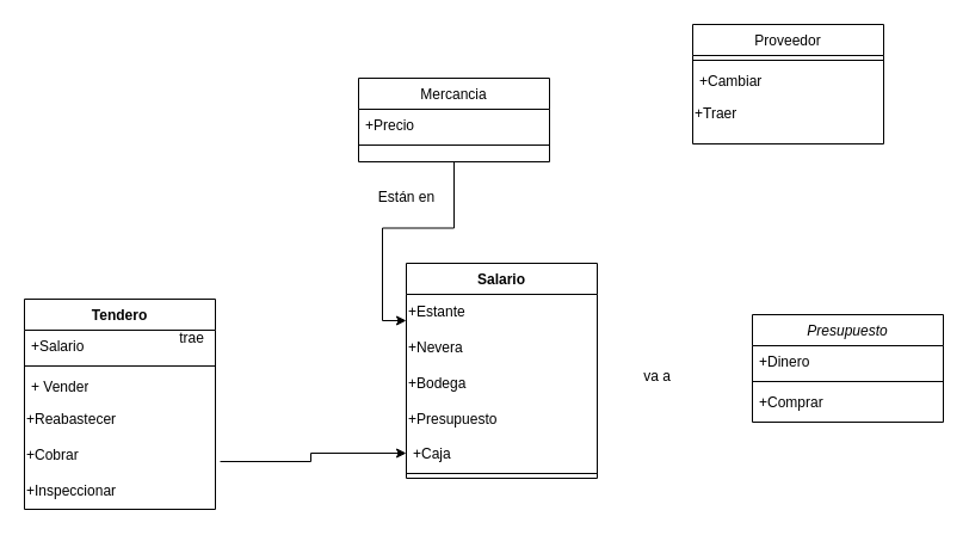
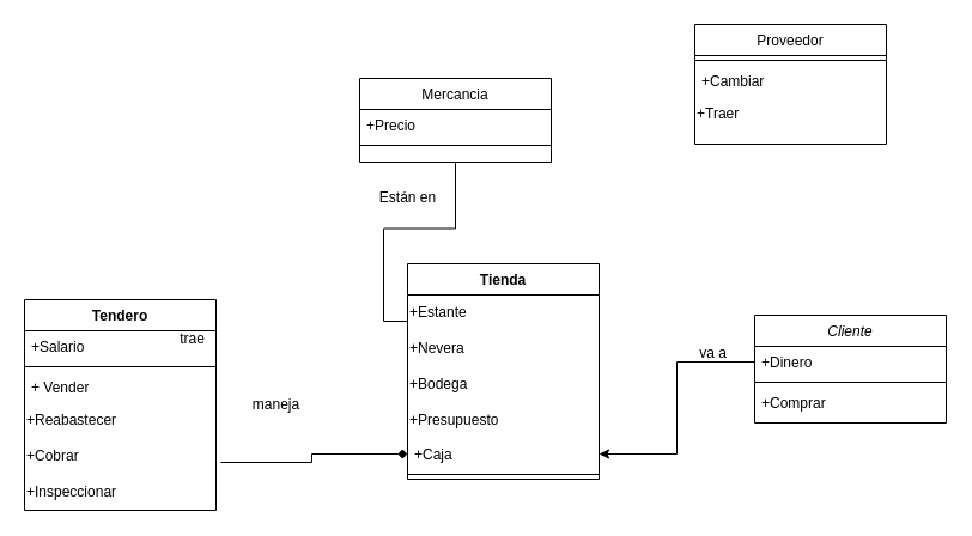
  <mxCell id="0" />
  <mxCell id="1" parent="0" />
- <mxCell id="2" value="Presupuesto" style="swimlane;fontStyle=2;align=center;verticalAlign=top;childLayout=stackLayout;horizontal=1;startSize=26;horizontalStack=0;resizeParent=1;resizeLast=0;collapsible=1;marginBottom=0;rounded=0;shadow=0;strokeWidth=1;" vertex="1" parent="1"><mxGeometry x="630" y="263" width="160" height="90" as="geometry"><mxRectangle x="230" y="140" width="160" height="26" as="alternateBounds" /></mxGeometry></mxCell>
+ <mxCell id="2" value="Cliente" style="swimlane;fontStyle=2;align=center;verticalAlign=top;childLayout=stackLayout;horizontal=1;startSize=26;horizontalStack=0;resizeParent=1;resizeLast=0;collapsible=1;marginBottom=0;rounded=0;shadow=0;strokeWidth=1;" vertex="1" parent="1"><mxGeometry x="630" y="263" width="160" height="90" as="geometry"><mxRectangle x="230" y="140" width="160" height="26" as="alternateBounds" /></mxGeometry></mxCell>
  <mxCell id="3" value="+Dinero" style="text;align=left;verticalAlign=top;spacingLeft=4;spacingRight=4;overflow=hidden;rotatable=0;points=[[0,0.5],[1,0.5]];portConstraint=eastwest;" vertex="1" parent="2"><mxGeometry y="26" width="160" height="26" as="geometry" /></mxCell>
  <mxCell id="4" value="" style="line;html=1;strokeWidth=1;align=left;verticalAlign=middle;spacingTop=-1;spacingLeft=3;spacingRight=3;rotatable=0;labelPosition=right;points=[];portConstraint=eastwest;" vertex="1" parent="2"><mxGeometry y="52" width="160" height="8" as="geometry" /></mxCell>
  <mxCell id="5" value="+Comprar" style="text;align=left;verticalAlign=top;spacingLeft=4;spacingRight=4;overflow=hidden;rotatable=0;points=[[0,0.5],[1,0.5]];portConstraint=eastwest;" vertex="1" parent="2"><mxGeometry y="60" width="160" height="26" as="geometry" /></mxCell>
  <mxCell id="6" value="Proveedor" style="swimlane;fontStyle=0;align=center;verticalAlign=top;childLayout=stackLayout;horizontal=1;startSize=26;horizontalStack=0;resizeParent=1;resizeLast=0;collapsible=1;marginBottom=0;rounded=0;shadow=0;strokeWidth=1;" vertex="1" parent="1"><mxGeometry x="580" y="20" width="160" height="100" as="geometry"><mxRectangle x="550" y="140" width="160" height="26" as="alternateBounds" /></mxGeometry></mxCell>
  <mxCell id="7" value="" style="line;html=1;strokeWidth=1;align=left;verticalAlign=middle;spacingTop=-1;spacingLeft=3;spacingRight=3;rotatable=0;labelPosition=right;points=[];portConstraint=eastwest;" vertex="1" parent="6"><mxGeometry y="26" width="160" height="8" as="geometry" /></mxCell>
  <mxCell id="8" value="+Cambiar" style="text;align=left;verticalAlign=top;spacingLeft=4;spacingRight=4;overflow=hidden;rotatable=0;points=[[0,0.5],[1,0.5]];portConstraint=eastwest;rounded=0;shadow=0;html=0;" vertex="1" parent="6"><mxGeometry y="34" width="160" height="26" as="geometry" /></mxCell>
  <mxCell id="9" value="+Traer" style="text;html=1;align=left;verticalAlign=middle;resizable=0;points=[];autosize=1;strokeColor=none;fillColor=none;" vertex="1" parent="6"><mxGeometry y="60" width="160" height="30" as="geometry" /></mxCell>
- <mxCell id="10" value="&lt;font style=&quot;vertical-align: inherit;&quot;&gt;&lt;font style=&quot;vertical-align: inherit;&quot;&gt;Salario&lt;/font&gt;&lt;/font&gt;" style="swimlane;fontStyle=1;align=center;verticalAlign=top;childLayout=stackLayout;horizontal=1;startSize=26;horizontalStack=0;resizeParent=1;resizeParentMax=0;resizeLast=0;collapsible=1;marginBottom=0;whiteSpace=wrap;html=1;" vertex="1" parent="1"><mxGeometry x="340" y="220" width="160" height="180" as="geometry" /></mxCell>
+ <mxCell id="10" value="&lt;font style=&quot;vertical-align: inherit;&quot;&gt;&lt;font style=&quot;vertical-align: inherit;&quot;&gt;Tienda&lt;/font&gt;&lt;/font&gt;" style="swimlane;fontStyle=1;align=center;verticalAlign=top;childLayout=stackLayout;horizontal=1;startSize=26;horizontalStack=0;resizeParent=1;resizeParentMax=0;resizeLast=0;collapsible=1;marginBottom=0;whiteSpace=wrap;html=1;" vertex="1" parent="1"><mxGeometry x="340" y="220" width="160" height="180" as="geometry" /></mxCell>
  <mxCell id="11" value="+Estante" style="text;html=1;align=left;verticalAlign=middle;resizable=0;points=[];autosize=1;strokeColor=none;fillColor=none;" vertex="1" parent="10"><mxGeometry y="26" width="160" height="30" as="geometry" /></mxCell>
  <mxCell id="12" value="+Nevera" style="text;html=1;align=left;verticalAlign=middle;resizable=0;points=[];autosize=1;strokeColor=none;fillColor=none;" vertex="1" parent="10"><mxGeometry y="56" width="160" height="30" as="geometry" /></mxCell>
  <mxCell id="13" value="+Bodega" style="text;html=1;align=left;verticalAlign=middle;resizable=0;points=[];autosize=1;strokeColor=none;fillColor=none;" vertex="1" parent="10"><mxGeometry y="86" width="160" height="30" as="geometry" /></mxCell>
  <mxCell id="14" value="+Presupuesto" style="text;html=1;align=left;verticalAlign=middle;resizable=0;points=[];autosize=1;strokeColor=none;fillColor=none;" vertex="1" parent="10"><mxGeometry y="116" width="160" height="30" as="geometry" /></mxCell>
  <mxCell id="15" value="+Caja" style="text;align=left;verticalAlign=top;spacingLeft=4;spacingRight=4;overflow=hidden;rotatable=0;points=[[0,0.5],[1,0.5]];portConstraint=eastwest;rounded=0;shadow=0;html=0;" vertex="1" parent="10"><mxGeometry y="146" width="160" height="26" as="geometry" /></mxCell>
  <mxCell id="16" value="" style="line;strokeWidth=1;fillColor=none;align=left;verticalAlign=middle;spacingTop=-1;spacingLeft=3;spacingRight=3;rotatable=0;labelPosition=right;points=[];portConstraint=eastwest;strokeColor=inherit;" vertex="1" parent="10"><mxGeometry y="172" width="160" height="8" as="geometry" /></mxCell>
  <mxCell id="17" value="&lt;font style=&quot;vertical-align: inherit;&quot;&gt;&lt;font style=&quot;vertical-align: inherit;&quot;&gt;&lt;font style=&quot;vertical-align: inherit;&quot;&gt;&lt;font style=&quot;vertical-align: inherit;&quot;&gt;Tendero&lt;/font&gt;&lt;/font&gt;&lt;/font&gt;&lt;/font&gt;" style="swimlane;fontStyle=1;align=center;verticalAlign=top;childLayout=stackLayout;horizontal=1;startSize=26;horizontalStack=0;resizeParent=1;resizeParentMax=0;resizeLast=0;collapsible=1;marginBottom=0;whiteSpace=wrap;html=1;" vertex="1" parent="1"><mxGeometry x="20" y="250" width="160" height="176" as="geometry" /></mxCell>
  <mxCell id="18" value="+Salario" style="text;align=left;verticalAlign=top;spacingLeft=4;spacingRight=4;overflow=hidden;rotatable=0;points=[[0,0.5],[1,0.5]];portConstraint=eastwest;" vertex="1" parent="17"><mxGeometry y="26" width="160" height="26" as="geometry" /></mxCell>
  <mxCell id="19" value="" style="line;strokeWidth=1;fillColor=none;align=left;verticalAlign=middle;spacingTop=-1;spacingLeft=3;spacingRight=3;rotatable=0;labelPosition=right;points=[];portConstraint=eastwest;strokeColor=inherit;" vertex="1" parent="17"><mxGeometry y="52" width="160" height="8" as="geometry" /></mxCell>
  <mxCell id="20" value="+ Vender" style="text;strokeColor=none;fillColor=none;align=left;verticalAlign=top;spacingLeft=4;spacingRight=4;overflow=hidden;rotatable=0;points=[[0,0.5],[1,0.5]];portConstraint=eastwest;whiteSpace=wrap;html=1;" vertex="1" parent="17"><mxGeometry y="60" width="160" height="26" as="geometry" /></mxCell>
  <mxCell id="21" value="+Reabastecer" style="text;html=1;align=left;verticalAlign=middle;resizable=0;points=[];autosize=1;strokeColor=none;fillColor=none;" vertex="1" parent="17"><mxGeometry y="86" width="160" height="30" as="geometry" /></mxCell>
  <mxCell id="22" value="+Cobrar" style="text;html=1;align=left;verticalAlign=middle;resizable=0;points=[];autosize=1;strokeColor=none;fillColor=none;" vertex="1" parent="17"><mxGeometry y="116" width="160" height="30" as="geometry" /></mxCell>
  <mxCell id="23" value="+Inspeccionar" style="text;html=1;align=left;verticalAlign=middle;resizable=0;points=[];autosize=1;strokeColor=none;fillColor=none;" vertex="1" parent="17"><mxGeometry y="146" width="160" height="30" as="geometry" /></mxCell>
- <mxCell id="24" value="" style="edgeStyle=orthogonalEdgeStyle;rounded=0;orthogonalLoop=1;jettySize=auto;html=1;entryX=0;entryY=0.733;entryDx=0;entryDy=0;entryPerimeter=0;" edge="1" parent="1" source="25" target="11"><mxGeometry relative="1" as="geometry" /></mxCell>
+ <mxCell id="24" value="" style="edgeStyle=orthogonalEdgeStyle;rounded=0;orthogonalLoop=1;jettySize=auto;html=1;entryX=0;entryY=0.733;entryDx=0;entryDy=0;entryPerimeter=0;endArrow=none;" edge="1" parent="1" source="25" target="11"><mxGeometry relative="1" as="geometry" /></mxCell>
  <mxCell id="25" value="Mercancia" style="swimlane;fontStyle=0;align=center;verticalAlign=top;childLayout=stackLayout;horizontal=1;startSize=26;horizontalStack=0;resizeParent=1;resizeLast=0;collapsible=1;marginBottom=0;rounded=0;shadow=0;strokeWidth=1;" vertex="1" parent="1"><mxGeometry x="300" y="65" width="160" height="70" as="geometry"><mxRectangle x="340" y="380" width="170" height="26" as="alternateBounds" /></mxGeometry></mxCell>
  <mxCell id="26" value="+Precio" style="text;align=left;verticalAlign=top;spacingLeft=4;spacingRight=4;overflow=hidden;rotatable=0;points=[[0,0.5],[1,0.5]];portConstraint=eastwest;" vertex="1" parent="25"><mxGeometry y="26" width="160" height="26" as="geometry" /></mxCell>
  <mxCell id="27" value="" style="line;html=1;strokeWidth=1;align=left;verticalAlign=middle;spacingTop=-1;spacingLeft=3;spacingRight=3;rotatable=0;labelPosition=right;points=[];portConstraint=eastwest;" vertex="1" parent="25"><mxGeometry y="52" width="160" height="8" as="geometry" /></mxCell>
- <mxCell id="28" value="va a" style="text;html=1;align=center;verticalAlign=middle;resizable=0;points=[];autosize=1;strokeColor=none;fillColor=none;" vertex="1" parent="1"><mxGeometry x="525" y="300" width="50" height="30" as="geometry" /></mxCell>
+ <mxCell id="28" value="va a" style="text;html=1;align=center;verticalAlign=middle;resizable=0;points=[];autosize=1;strokeColor=none;fillColor=none;" vertex="1" parent="1"><mxGeometry x="570" y="280" width="50" height="30" as="geometry" /></mxCell>
  <mxCell id="29" value="trae" style="text;html=1;align=center;verticalAlign=middle;resizable=0;points=[];autosize=1;strokeColor=none;fillColor=none;" vertex="1" parent="1"><mxGeometry x="140" y="268" width="40" height="30" as="geometry" /></mxCell>
- <mxCell id="32" style="edgeStyle=orthogonalEdgeStyle;rounded=0;orthogonalLoop=1;jettySize=auto;html=1;exitX=1.025;exitY=0.667;exitDx=0;exitDy=0;exitPerimeter=0;" edge="1" parent="1" source="22" target="15"><mxGeometry relative="1" as="geometry" /></mxCell>
+ <mxCell id="30" value="maneja" style="text;html=1;align=center;verticalAlign=middle;resizable=0;points=[];autosize=1;strokeColor=none;fillColor=none;" vertex="1" parent="1"><mxGeometry x="200" y="323" width="60" height="30" as="geometry" /></mxCell>
+ <mxCell id="31" style="edgeStyle=orthogonalEdgeStyle;rounded=0;orthogonalLoop=1;jettySize=auto;html=1;" edge="1" parent="1" source="3" target="15"><mxGeometry relative="1" as="geometry" /></mxCell>
+ <mxCell id="32" style="edgeStyle=orthogonalEdgeStyle;rounded=0;orthogonalLoop=1;jettySize=auto;html=1;exitX=1.025;exitY=0.667;exitDx=0;exitDy=0;exitPerimeter=0;endArrow=diamond;" edge="1" parent="1" source="22" target="15"><mxGeometry relative="1" as="geometry" /></mxCell>
  <mxCell id="33" value="Están en" style="text;html=1;align=center;verticalAlign=middle;resizable=0;points=[];autosize=1;strokeColor=none;fillColor=none;" vertex="1" parent="1"><mxGeometry x="305" y="150" width="70" height="30" as="geometry" /></mxCell>
